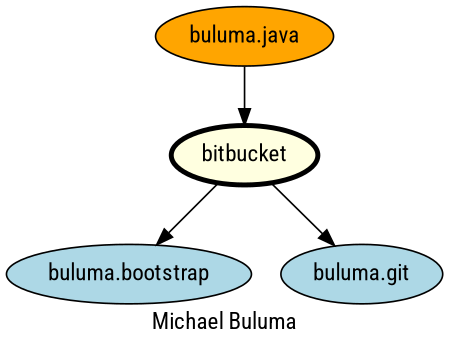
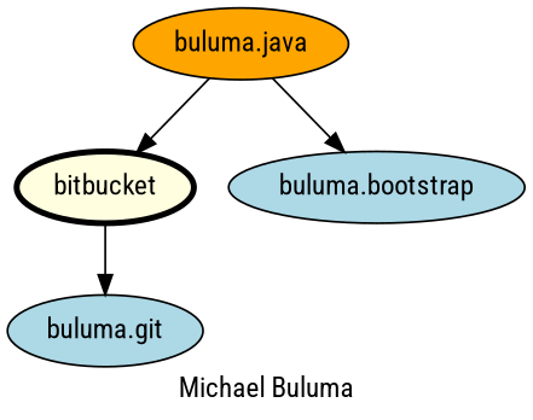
  digraph {
    fontname="Roboto Condensed"
    label="Michael Buluma"
    node [fillcolor=lightblue fontname="Roboto Condensed" style=filled]
    edge [fontname="Roboto Condensed"]
    bitbucket [fillcolor=lightyellow penwidth=3]
    "buluma.bootstrap"
    "buluma.git"
    "buluma.java" [fillcolor=orange]
-   bitbucket -> "buluma.bootstrap"
+   "buluma.java" -> "buluma.bootstrap"
    bitbucket -> "buluma.git"
    "buluma.java" -> bitbucket
  }
